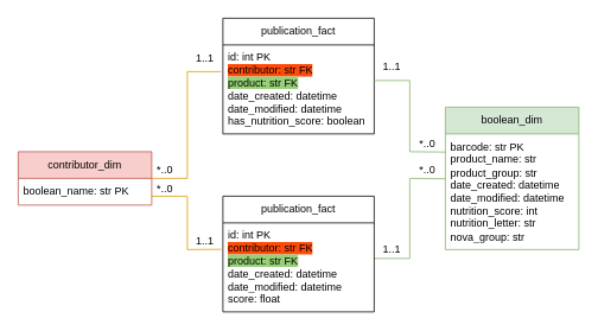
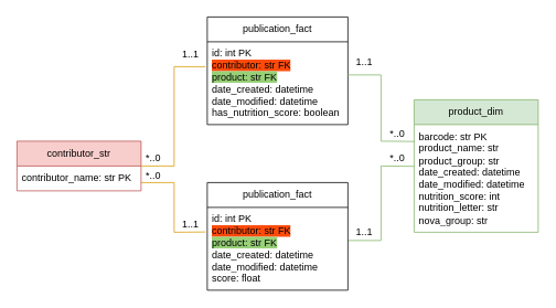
  <mxCell id="0" />
  <mxCell id="1" parent="0" />
  <mxCell id="2" value="" style="endArrow=none;html=1;rounded=0;entryX=-0.013;entryY=0.301;entryDx=0;entryDy=0;entryPerimeter=0;fillColor=#d5e8d4;strokeColor=#82b366;exitX=-0.001;exitY=0.388;exitDx=0;exitDy=0;exitPerimeter=0;" edge="1" parent="1" source="4"><mxGeometry width="50" height="50" relative="1" as="geometry"><mxPoint x="420" y="200" as="sourcePoint" /><mxPoint x="420" y="290" as="targetPoint" /><Array as="points"><mxPoint x="460" y="200" /><mxPoint x="460" y="290" /></Array></mxGeometry></mxCell>
- <mxCell id="3" value="boolean_dim" style="swimlane;fontStyle=0;childLayout=stackLayout;horizontal=1;startSize=30;horizontalStack=0;resizeParent=1;resizeParentMax=0;resizeLast=0;collapsible=1;marginBottom=0;whiteSpace=wrap;html=1;fillColor=#d5e8d4;strokeColor=#82b366;" parent="1" vertex="1"><mxGeometry x="500" y="120" width="150" height="160" as="geometry" /></mxCell>
+ <mxCell id="3" value="product_dim" style="swimlane;fontStyle=0;childLayout=stackLayout;horizontal=1;startSize=30;horizontalStack=0;resizeParent=1;resizeParentMax=0;resizeLast=0;collapsible=1;marginBottom=0;whiteSpace=wrap;html=1;fillColor=#d5e8d4;strokeColor=#82b366;" parent="1" vertex="1"><mxGeometry x="500" y="120" width="150" height="160" as="geometry" /></mxCell>
  <mxCell id="4" value="barcode: str PK&lt;br&gt;product_name: str&lt;br&gt;product_group: str&lt;br&gt;date_created: datetime&lt;br&gt;date_modified: datetime&lt;br&gt;nutrition_score: int&lt;br&gt;nutrition_letter: str&lt;br&gt;nova_group: str" style="text;strokeColor=none;fillColor=none;align=left;verticalAlign=middle;spacingLeft=4;spacingRight=4;overflow=hidden;points=[[0,0.5],[1,0.5]];portConstraint=eastwest;rotatable=0;whiteSpace=wrap;html=1;" parent="3" vertex="1"><mxGeometry y="30" width="150" height="130" as="geometry" /></mxCell>
- <mxCell id="5" value="contributor_dim" style="swimlane;fontStyle=0;childLayout=stackLayout;horizontal=1;startSize=30;horizontalStack=0;resizeParent=1;resizeParentMax=0;resizeLast=0;collapsible=1;marginBottom=0;whiteSpace=wrap;html=1;fillColor=#f8cecc;strokeColor=#b85450;" vertex="1" parent="1"><mxGeometry x="20" y="170" width="150" height="60" as="geometry" /></mxCell>
- <mxCell id="6" value="boolean_name: str PK" style="text;strokeColor=none;fillColor=none;align=left;verticalAlign=middle;spacingLeft=4;spacingRight=4;overflow=hidden;points=[[0,0.5],[1,0.5]];portConstraint=eastwest;rotatable=0;whiteSpace=wrap;html=1;" vertex="1" parent="5"><mxGeometry y="30" width="150" height="30" as="geometry" /></mxCell>
+ <mxCell id="5" value="contributor_str" style="swimlane;fontStyle=0;childLayout=stackLayout;horizontal=1;startSize=30;horizontalStack=0;resizeParent=1;resizeParentMax=0;resizeLast=0;collapsible=1;marginBottom=0;whiteSpace=wrap;html=1;fillColor=#f8cecc;strokeColor=#b85450;" vertex="1" parent="1"><mxGeometry x="20" y="170" width="150" height="60" as="geometry" /></mxCell>
+ <mxCell id="6" value="contributor_name: str PK" style="text;strokeColor=none;fillColor=none;align=left;verticalAlign=middle;spacingLeft=4;spacingRight=4;overflow=hidden;points=[[0,0.5],[1,0.5]];portConstraint=eastwest;rotatable=0;whiteSpace=wrap;html=1;" vertex="1" parent="5"><mxGeometry y="30" width="150" height="30" as="geometry" /></mxCell>
  <mxCell id="7" value="publication_fact" style="swimlane;fontStyle=0;childLayout=stackLayout;horizontal=1;startSize=30;horizontalStack=0;resizeParent=1;resizeParentMax=0;resizeLast=0;collapsible=1;marginBottom=0;whiteSpace=wrap;html=1;" vertex="1" parent="1"><mxGeometry x="250" y="20" width="170" height="130" as="geometry" /></mxCell>
  <mxCell id="8" value="id: int PK&lt;br&gt;&lt;span style=&quot;background-color: rgb(255, 75, 10);&quot;&gt;contributor: str FK&lt;/span&gt;&lt;br&gt;&lt;span style=&quot;background-color: rgb(151, 208, 119);&quot;&gt;product: str FK&lt;/span&gt;&lt;br&gt;&lt;span style=&quot;background-color: rgb(255, 255, 255);&quot;&gt;date_created: datetime&lt;br&gt;date_modified: datetime&lt;br&gt;has_nutrition_score: boolean&lt;/span&gt;" style="text;strokeColor=none;fillColor=none;align=left;verticalAlign=middle;spacingLeft=4;spacingRight=4;overflow=hidden;points=[[0,0.5],[1,0.5]];portConstraint=eastwest;rotatable=0;whiteSpace=wrap;html=1;" vertex="1" parent="7"><mxGeometry y="30" width="170" height="100" as="geometry" /></mxCell>
  <mxCell id="9" value="publication_fact" style="swimlane;fontStyle=0;childLayout=stackLayout;horizontal=1;startSize=30;horizontalStack=0;resizeParent=1;resizeParentMax=0;resizeLast=0;collapsible=1;marginBottom=0;whiteSpace=wrap;html=1;" vertex="1" parent="1"><mxGeometry x="250" y="220" width="170" height="130" as="geometry" /></mxCell>
  <mxCell id="10" value="id: int PK&lt;br&gt;&lt;span style=&quot;background-color: rgb(255, 75, 10);&quot;&gt;contributor: str FK&lt;/span&gt;&lt;br&gt;&lt;span style=&quot;background-color: rgb(151, 208, 119);&quot;&gt;product: str FK&lt;/span&gt;&lt;br&gt;&lt;span style=&quot;background-color: rgb(255, 255, 255);&quot;&gt;date_created: datetime&lt;br&gt;date_modified: datetime&lt;br&gt;score: float&lt;/span&gt;" style="text;strokeColor=none;fillColor=none;align=left;verticalAlign=middle;spacingLeft=4;spacingRight=4;overflow=hidden;points=[[0,0.5],[1,0.5]];portConstraint=eastwest;rotatable=0;whiteSpace=wrap;html=1;" vertex="1" parent="9"><mxGeometry y="30" width="170" height="100" as="geometry" /></mxCell>
  <mxCell id="11" value="" style="endArrow=none;html=1;rounded=0;entryX=-0.013;entryY=0.301;entryDx=0;entryDy=0;entryPerimeter=0;fillColor=#ffe6cc;strokeColor=#d79b00;" edge="1" parent="1" target="8"><mxGeometry width="50" height="50" relative="1" as="geometry"><mxPoint x="170" y="200" as="sourcePoint" /><mxPoint x="240" y="80" as="targetPoint" /><Array as="points"><mxPoint x="210" y="200" /><mxPoint x="210" y="80" /></Array></mxGeometry></mxCell>
  <mxCell id="12" value="" style="endArrow=none;html=1;rounded=0;entryX=-0.012;entryY=0.297;entryDx=0;entryDy=0;entryPerimeter=0;fillColor=#ffe6cc;strokeColor=#d79b00;exitX=0.999;exitY=0.669;exitDx=0;exitDy=0;exitPerimeter=0;" edge="1" parent="1" source="6" target="10"><mxGeometry width="50" height="50" relative="1" as="geometry"><mxPoint x="210" y="220" as="sourcePoint" /><mxPoint x="240" y="280" as="targetPoint" /><Array as="points"><mxPoint x="210" y="220" /><mxPoint x="210" y="280" /></Array></mxGeometry></mxCell>
  <mxCell id="13" value="" style="endArrow=none;html=1;rounded=0;entryX=1;entryY=0.4;entryDx=0;entryDy=0;entryPerimeter=0;fillColor=#d5e8d4;strokeColor=#82b366;exitX=0.004;exitY=0.157;exitDx=0;exitDy=0;exitPerimeter=0;" edge="1" parent="1" source="4" target="8"><mxGeometry width="50" height="50" relative="1" as="geometry"><mxPoint x="430" y="170" as="sourcePoint" /><mxPoint x="488" y="150" as="targetPoint" /><Array as="points"><mxPoint x="460" y="170" /><mxPoint x="460" y="90" /></Array></mxGeometry></mxCell>
  <mxCell id="14" value="1..1" style="text;html=1;strokeColor=none;fillColor=none;align=center;verticalAlign=middle;whiteSpace=wrap;rounded=0;" vertex="1" parent="1"><mxGeometry x="200" y="50" width="60" height="30" as="geometry" /></mxCell>
  <mxCell id="15" value="*..0" style="text;html=1;strokeColor=none;fillColor=none;align=center;verticalAlign=middle;whiteSpace=wrap;rounded=0;" vertex="1" parent="1"><mxGeometry x="155" y="176" width="60" height="30" as="geometry" /></mxCell>
  <mxCell id="16" value="1..1" style="text;html=1;strokeColor=none;fillColor=none;align=center;verticalAlign=middle;whiteSpace=wrap;rounded=0;" vertex="1" parent="1"><mxGeometry x="200" y="255" width="60" height="30" as="geometry" /></mxCell>
  <mxCell id="17" value="1..1" style="text;html=1;strokeColor=none;fillColor=none;align=center;verticalAlign=middle;whiteSpace=wrap;rounded=0;" vertex="1" parent="1"><mxGeometry x="410" y="265" width="60" height="30" as="geometry" /></mxCell>
  <mxCell id="18" value="1..1" style="text;html=1;strokeColor=none;fillColor=none;align=center;verticalAlign=middle;whiteSpace=wrap;rounded=0;" vertex="1" parent="1"><mxGeometry x="410" y="60" width="60" height="30" as="geometry" /></mxCell>
  <mxCell id="19" value="*..0" style="text;html=1;strokeColor=none;fillColor=none;align=center;verticalAlign=middle;whiteSpace=wrap;rounded=0;" vertex="1" parent="1"><mxGeometry x="450" y="146" width="60" height="30" as="geometry" /></mxCell>
  <mxCell id="20" value="*..0" style="text;html=1;strokeColor=none;fillColor=none;align=center;verticalAlign=middle;whiteSpace=wrap;rounded=0;" vertex="1" parent="1"><mxGeometry x="450" y="176" width="60" height="30" as="geometry" /></mxCell>
  <mxCell id="21" value="*..0" style="text;html=1;strokeColor=none;fillColor=none;align=center;verticalAlign=middle;whiteSpace=wrap;rounded=0;" vertex="1" parent="1"><mxGeometry x="155" y="197" width="60" height="30" as="geometry" /></mxCell>
